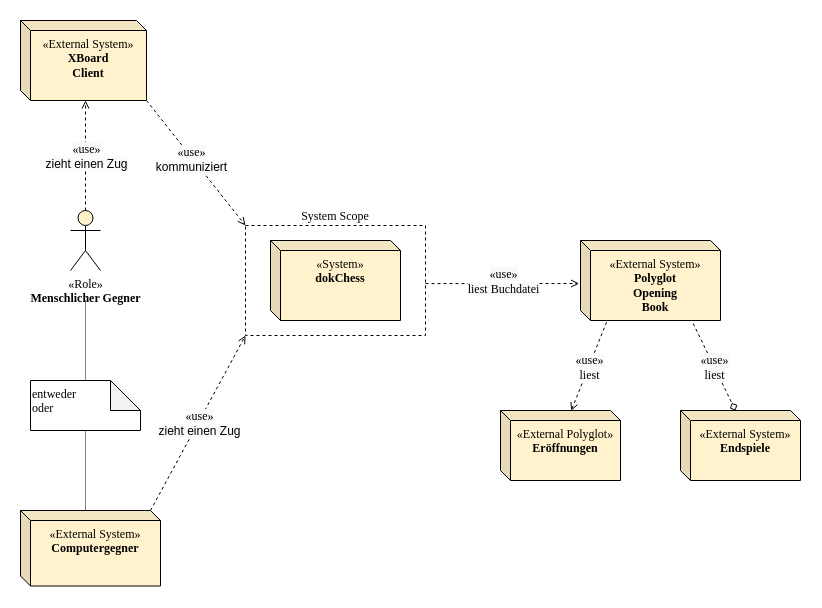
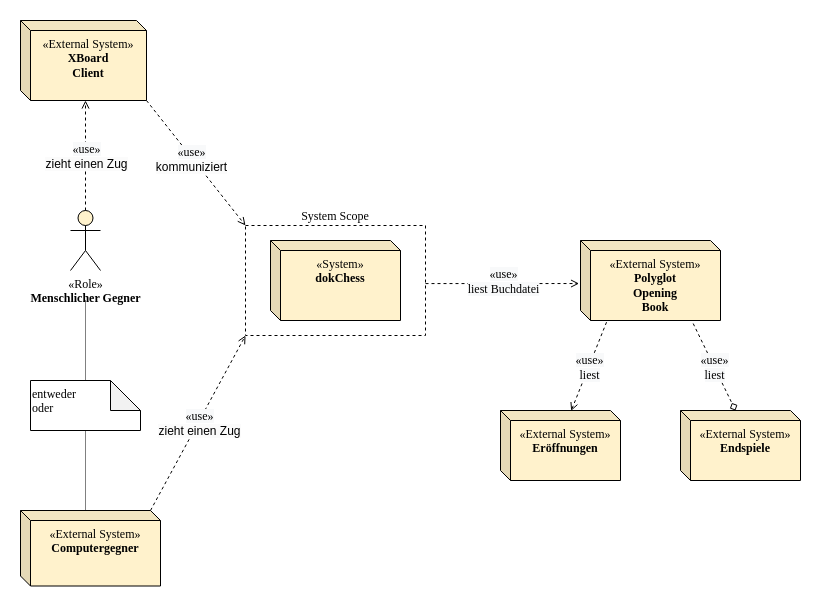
  <mxCell id="0" />
  <mxCell id="1" parent="0" />
  <mxCell id="2" value="&lt;font&gt;&lt;span class=&quot;char&quot;&gt;&lt;span class=&quot;vchar&quot; id=&quot;char-node&quot;&gt;«System&lt;/span&gt;&lt;/span&gt;&lt;span class=&quot;char&quot;&gt;&lt;span class=&quot;vchar&quot; id=&quot;char-node&quot;&gt;»&lt;br&gt;&lt;div&gt;&lt;b&gt;dokChess&lt;/b&gt;&lt;/div&gt;&lt;div&gt;&lt;b&gt;&lt;br&gt;&lt;/b&gt;&lt;/div&gt;&lt;/span&gt;&lt;/span&gt;&lt;/font&gt;" style="shape=cube;whiteSpace=wrap;html=1;boundedLbl=1;backgroundOutline=1;darkOpacity=0.05;darkOpacity2=0.1;size=10;align=center;verticalAlign=top;fillColor=#fff2cc;fontFamily=Verdana;" parent="1" vertex="1"><mxGeometry x="270" y="240" width="130" height="80" as="geometry" /></mxCell>
  <mxCell id="3" value="&lt;span class=&quot;char&quot; style=&quot;&quot;&gt;&lt;span class=&quot;vchar&quot; id=&quot;char-node&quot;&gt;«Role&lt;/span&gt;&lt;/span&gt;&lt;span class=&quot;char&quot; style=&quot;&quot;&gt;&lt;span class=&quot;vchar&quot; id=&quot;char-node&quot;&gt;»&lt;br&gt;&lt;div&gt;&lt;b&gt;Menschlicher Gegner&lt;/b&gt;&lt;/div&gt;&lt;/span&gt;&lt;/span&gt;" style="shape=umlActor;verticalLabelPosition=bottom;verticalAlign=top;html=1;outlineConnect=0;fillColor=#fff2cc;fontFamily=Verdana;" parent="1" vertex="1"><mxGeometry x="70" y="210" width="30" height="60" as="geometry" /></mxCell>
  <mxCell id="4" value="&lt;font&gt;&lt;span class=&quot;char&quot;&gt;&lt;span class=&quot;vchar&quot; id=&quot;char-node&quot;&gt;«External System&lt;/span&gt;&lt;/span&gt;&lt;span class=&quot;char&quot;&gt;&lt;span class=&quot;vchar&quot; id=&quot;char-node&quot;&gt;»&lt;br&gt;&lt;div&gt;&lt;b&gt;Polyglot&lt;br&gt;Opening&lt;br&gt;Book&lt;/b&gt;&lt;/div&gt;&lt;/span&gt;&lt;/span&gt;&lt;/font&gt;" style="shape=cube;whiteSpace=wrap;html=1;boundedLbl=1;backgroundOutline=1;darkOpacity=0.05;darkOpacity2=0.1;size=10;align=center;verticalAlign=top;fillColor=#fff2cc;fontFamily=Verdana;" parent="1" vertex="1"><mxGeometry x="580" y="240" width="140" height="80" as="geometry" /></mxCell>
  <mxCell id="5" value="&lt;font&gt;&lt;span class=&quot;char&quot;&gt;&lt;span class=&quot;vchar&quot; id=&quot;char-node&quot;&gt;«External System&lt;/span&gt;&lt;/span&gt;&lt;span class=&quot;char&quot;&gt;&lt;span class=&quot;vchar&quot; id=&quot;char-node&quot;&gt;»&lt;br&gt;&lt;div&gt;&lt;b&gt;Computergegner&lt;/b&gt;&lt;/div&gt;&lt;/span&gt;&lt;/span&gt;&lt;/font&gt;" style="shape=cube;whiteSpace=wrap;html=1;boundedLbl=1;backgroundOutline=1;darkOpacity=0.05;darkOpacity2=0.1;size=10;align=center;verticalAlign=top;fillColor=#fff2cc;fontFamily=Verdana;" parent="1" vertex="1"><mxGeometry x="20" y="510" width="140" height="75.5" as="geometry" /></mxCell>
  <mxCell id="6" value="&lt;font&gt;&lt;span class=&quot;char&quot;&gt;&lt;span class=&quot;vchar&quot; id=&quot;char-node&quot;&gt;«External System&lt;/span&gt;&lt;/span&gt;&lt;span class=&quot;char&quot;&gt;&lt;span class=&quot;vchar&quot; id=&quot;char-node&quot;&gt;»&lt;br&gt;&lt;div&gt;&lt;b&gt;XBoard&lt;br&gt;Client&lt;/b&gt;&lt;/div&gt;&lt;/span&gt;&lt;/span&gt;&lt;/font&gt;" style="shape=cube;whiteSpace=wrap;html=1;boundedLbl=1;backgroundOutline=1;darkOpacity=0.05;darkOpacity2=0.1;size=10;align=center;verticalAlign=top;fillColor=#fff2cc;fontFamily=Verdana;" parent="1" vertex="1"><mxGeometry x="20" y="20" width="126" height="80" as="geometry" /></mxCell>
  <mxCell id="7" value="entweder&lt;br&gt;oder" style="shape=note;whiteSpace=wrap;html=1;backgroundOutline=1;darkOpacity=0.05;fontFamily=Verdana;fontSize=12;align=left;verticalAlign=top;" parent="1" vertex="1"><mxGeometry x="30" y="380" width="110" height="50" as="geometry" /></mxCell>
  <mxCell id="8" value="" style="endArrow=open;html=1;fillColor=#000000;fontFamily=Verdana;fontSize=12;endFill=0;dashed=1;" parent="1" source="3" edge="1"><mxGeometry relative="1" as="geometry"><mxPoint x="220" y="260" as="sourcePoint" /><mxPoint x="85" y="100" as="targetPoint" /></mxGeometry></mxCell>
  <mxCell id="9" value="&lt;span style=&quot;font-size: 12px; background-color: rgb(248, 249, 250);&quot;&gt;«use»&lt;br&gt;&lt;/span&gt;&lt;span style=&quot;font-family: Helvetica; font-size: 12px; background-color: rgb(251, 251, 251);&quot;&gt;zieht einen Zug&lt;/span&gt;&lt;span style=&quot;font-size: 12px; background-color: rgb(248, 249, 250);&quot;&gt;&lt;br&gt;&lt;/span&gt;" style="edgeLabel;resizable=0;html=1;align=center;verticalAlign=middle;fontFamily=Verdana;" parent="8" connectable="0" vertex="1"><mxGeometry relative="1" as="geometry" /></mxCell>
  <mxCell id="10" value="" style="endArrow=open;html=1;fillColor=#000000;fontFamily=Verdana;fontSize=12;endFill=0;dashed=1;exitX=0;exitY=0;exitDx=130;exitDy=0;exitPerimeter=0;entryX=0;entryY=1;entryDx=0;entryDy=0;" parent="1" source="5" target="16" edge="1"><mxGeometry relative="1" as="geometry"><mxPoint x="220" y="260" as="sourcePoint" /><mxPoint x="250" y="370" as="targetPoint" /></mxGeometry></mxCell>
  <mxCell id="11" value="&lt;span style=&quot;font-size: 12px; background-color: rgb(248, 249, 250);&quot;&gt;«use»&lt;br&gt;&lt;/span&gt;&lt;span style=&quot;font-family: Helvetica; font-size: 12px; background-color: rgb(251, 251, 251);&quot;&gt;zieht einen Zug&lt;/span&gt;&lt;span style=&quot;font-size: 12px; background-color: rgb(248, 249, 250);&quot;&gt;&lt;br&gt;&lt;/span&gt;" style="edgeLabel;resizable=0;html=1;align=center;verticalAlign=middle;fontFamily=Verdana;" parent="10" connectable="0" vertex="1"><mxGeometry relative="1" as="geometry"><mxPoint x="1" as="offset" /></mxGeometry></mxCell>
  <mxCell id="12" value="" style="endArrow=none;html=1;fillColor=#000000;fontFamily=Verdana;fontSize=12;endFill=0;dashed=1;dashPattern=1 1;" parent="1" edge="1"><mxGeometry relative="1" as="geometry"><mxPoint x="85" y="300" as="sourcePoint" /><mxPoint x="85" y="380" as="targetPoint" /></mxGeometry></mxCell>
  <mxCell id="13" value="" style="endArrow=none;html=1;fillColor=#000000;fontFamily=Verdana;fontSize=12;endFill=0;dashed=1;dashPattern=1 1;entryX=0;entryY=0;entryDx=65;entryDy=0;entryPerimeter=0;exitX=0.5;exitY=1;exitDx=0;exitDy=0;exitPerimeter=0;" parent="1" source="7" target="5" edge="1"><mxGeometry relative="1" as="geometry"><mxPoint x="85" y="210" as="sourcePoint" /><mxPoint x="85" y="240" as="targetPoint" /></mxGeometry></mxCell>
  <mxCell id="14" value="" style="endArrow=open;html=1;fillColor=#000000;fontFamily=Verdana;fontSize=12;endFill=0;dashed=1;entryX=-0.01;entryY=0.538;entryDx=0;entryDy=0;entryPerimeter=0;exitX=1;exitY=0.528;exitDx=0;exitDy=0;exitPerimeter=0;" parent="1" source="16" target="4" edge="1"><mxGeometry relative="1" as="geometry"><mxPoint x="440" y="283" as="sourcePoint" /><mxPoint x="570" y="290" as="targetPoint" /></mxGeometry></mxCell>
  <mxCell id="15" value="&lt;span style=&quot;font-size: 12px; background-color: rgb(248, 249, 250);&quot;&gt;«use»&lt;br&gt;liest Buchdatei&lt;br&gt;&lt;/span&gt;" style="edgeLabel;resizable=0;html=1;align=center;verticalAlign=middle;fontFamily=Verdana;" parent="14" connectable="0" vertex="1"><mxGeometry relative="1" as="geometry"><mxPoint x="1" y="-3" as="offset" /></mxGeometry></mxCell>
  <mxCell id="16" value="System Scope" style="rounded=0;whiteSpace=wrap;html=1;strokeColor=#000000;strokeWidth=1;fontFamily=Verdana;fontSize=12;align=center;fillColor=none;dashed=1;verticalAlign=bottom;labelPosition=center;verticalLabelPosition=top;spacingLeft=0;" parent="1" vertex="1"><mxGeometry x="245" y="225" width="180" height="110" as="geometry" /></mxCell>
- <mxCell id="17" value="&lt;font&gt;&lt;span class=&quot;char&quot;&gt;&lt;span class=&quot;vchar&quot; id=&quot;char-node&quot;&gt;«External Polyglot&lt;/span&gt;&lt;/span&gt;&lt;span class=&quot;char&quot;&gt;&lt;span class=&quot;vchar&quot; id=&quot;char-node&quot;&gt;»&lt;br&gt;&lt;div&gt;&lt;b&gt;Eröffnungen&lt;/b&gt;&lt;/div&gt;&lt;/span&gt;&lt;/span&gt;&lt;/font&gt;" style="shape=cube;whiteSpace=wrap;html=1;boundedLbl=1;backgroundOutline=1;darkOpacity=0.05;darkOpacity2=0.1;size=10;align=center;verticalAlign=top;fillColor=#fff2cc;fontFamily=Verdana;" parent="1" vertex="1"><mxGeometry x="500" y="410" width="120" height="70" as="geometry" /></mxCell>
+ <mxCell id="17" value="&lt;font&gt;&lt;span class=&quot;char&quot;&gt;&lt;span class=&quot;vchar&quot; id=&quot;char-node&quot;&gt;«External System&lt;/span&gt;&lt;/span&gt;&lt;span class=&quot;char&quot;&gt;&lt;span class=&quot;vchar&quot; id=&quot;char-node&quot;&gt;»&lt;br&gt;&lt;div&gt;&lt;b&gt;Eröffnungen&lt;/b&gt;&lt;/div&gt;&lt;/span&gt;&lt;/span&gt;&lt;/font&gt;" style="shape=cube;whiteSpace=wrap;html=1;boundedLbl=1;backgroundOutline=1;darkOpacity=0.05;darkOpacity2=0.1;size=10;align=center;verticalAlign=top;fillColor=#fff2cc;fontFamily=Verdana;" parent="1" vertex="1"><mxGeometry x="500" y="410" width="120" height="70" as="geometry" /></mxCell>
  <mxCell id="18" value="&lt;font&gt;&lt;span class=&quot;char&quot;&gt;&lt;span class=&quot;vchar&quot; id=&quot;char-node&quot;&gt;«External System&lt;/span&gt;&lt;/span&gt;&lt;span class=&quot;char&quot;&gt;&lt;span class=&quot;vchar&quot; id=&quot;char-node&quot;&gt;»&lt;br&gt;&lt;div&gt;&lt;b&gt;Endspiele&lt;/b&gt;&lt;/div&gt;&lt;/span&gt;&lt;/span&gt;&lt;/font&gt;" style="shape=cube;whiteSpace=wrap;html=1;boundedLbl=1;backgroundOutline=1;darkOpacity=0.05;darkOpacity2=0.1;size=10;align=center;verticalAlign=top;fillColor=#fff2cc;fontFamily=Verdana;" parent="1" vertex="1"><mxGeometry x="680" y="410" width="120" height="70" as="geometry" /></mxCell>
  <mxCell id="19" value="" style="endArrow=diamond;html=1;fillColor=#000000;fontFamily=Verdana;fontSize=12;endFill=0;dashed=1;entryX=0;entryY=0;entryDx=55;entryDy=0;entryPerimeter=0;exitX=0.805;exitY=1.038;exitDx=0;exitDy=0;exitPerimeter=0;" parent="1" source="4" target="18" edge="1"><mxGeometry relative="1" as="geometry"><mxPoint x="562.5" y="250" as="sourcePoint" /><mxPoint x="535" y="210" as="targetPoint" /></mxGeometry></mxCell>
  <mxCell id="20" value="&lt;span style=&quot;font-size: 12px; background-color: rgb(248, 249, 250);&quot;&gt;«&lt;/span&gt;&lt;span style=&quot;font-size: 12px; background-color: rgb(248, 249, 250);&quot;&gt;use&lt;/span&gt;&lt;span style=&quot;font-size: 12px; background-color: rgb(248, 249, 250);&quot;&gt;»&lt;/span&gt;&lt;span style=&quot;font-size: 12px; background-color: rgb(248, 249, 250);&quot;&gt;&lt;br&gt;liest&lt;br&gt;&lt;/span&gt;" style="edgeLabel;resizable=0;html=1;align=center;verticalAlign=middle;fontFamily=Verdana;" parent="19" connectable="0" vertex="1"><mxGeometry relative="1" as="geometry" /></mxCell>
  <mxCell id="21" value="" style="endArrow=open;html=1;fillColor=#000000;fontFamily=Verdana;fontSize=12;endFill=0;dashed=1;exitX=1;exitY=1;exitDx=0;exitDy=0;exitPerimeter=0;entryX=0;entryY=0;entryDx=0;entryDy=0;" parent="1" source="6" target="16" edge="1"><mxGeometry relative="1" as="geometry"><mxPoint x="330" y="210" as="sourcePoint" /><mxPoint x="320" y="130" as="targetPoint" /></mxGeometry></mxCell>
  <mxCell id="22" value="&lt;span style=&quot;font-size: 12px; background-color: rgb(248, 249, 250);&quot;&gt;«use»&lt;br&gt;&lt;/span&gt;&lt;span style=&quot;font-family: Helvetica; font-size: 12px; background-color: rgb(251, 251, 251);&quot;&gt;kommuniziert&lt;/span&gt;&lt;span style=&quot;font-size: 12px; background-color: rgb(248, 249, 250);&quot;&gt;&lt;br&gt;&lt;/span&gt;" style="edgeLabel;resizable=0;html=1;align=center;verticalAlign=middle;fontFamily=Verdana;" parent="21" connectable="0" vertex="1"><mxGeometry relative="1" as="geometry"><mxPoint x="-5" y="-4" as="offset" /></mxGeometry></mxCell>
  <mxCell id="23" value="" style="endArrow=open;html=1;fillColor=#000000;fontFamily=Verdana;fontSize=12;endFill=0;dashed=1;entryX=0.589;entryY=0.005;entryDx=0;entryDy=0;entryPerimeter=0;exitX=0.186;exitY=1.021;exitDx=0;exitDy=0;exitPerimeter=0;" edge="1" parent="1" source="4" target="17"><mxGeometry relative="1" as="geometry"><mxPoint x="685.28" y="249.68" as="sourcePoint" /><mxPoint x="711.32" y="200.98" as="targetPoint" /></mxGeometry></mxCell>
  <mxCell id="24" value="&lt;span style=&quot;font-size: 12px; background-color: rgb(248, 249, 250);&quot;&gt;«&lt;/span&gt;&lt;span style=&quot;font-size: 12px; background-color: rgb(248, 249, 250);&quot;&gt;use&lt;/span&gt;&lt;span style=&quot;font-size: 12px; background-color: rgb(248, 249, 250);&quot;&gt;»&lt;/span&gt;&lt;span style=&quot;font-size: 12px; background-color: rgb(248, 249, 250);&quot;&gt;&lt;br&gt;liest&lt;br&gt;&lt;/span&gt;" style="edgeLabel;resizable=0;html=1;align=center;verticalAlign=middle;fontFamily=Verdana;" connectable="0" vertex="1" parent="23"><mxGeometry relative="1" as="geometry" /></mxCell>
